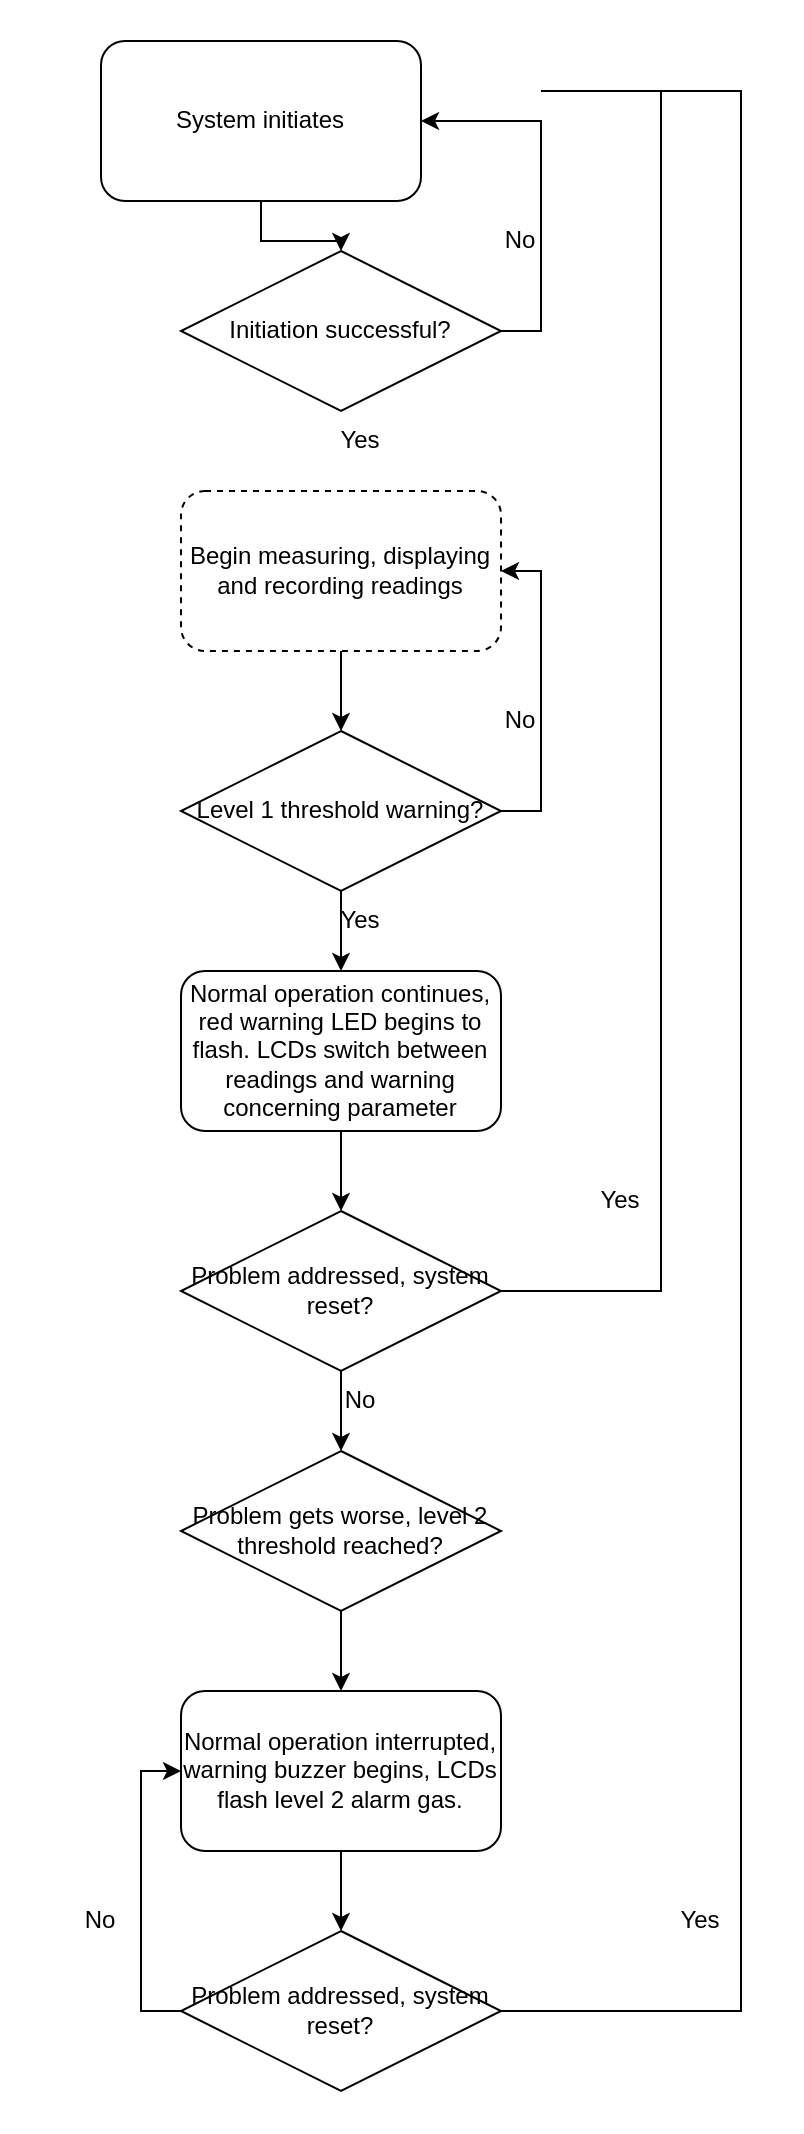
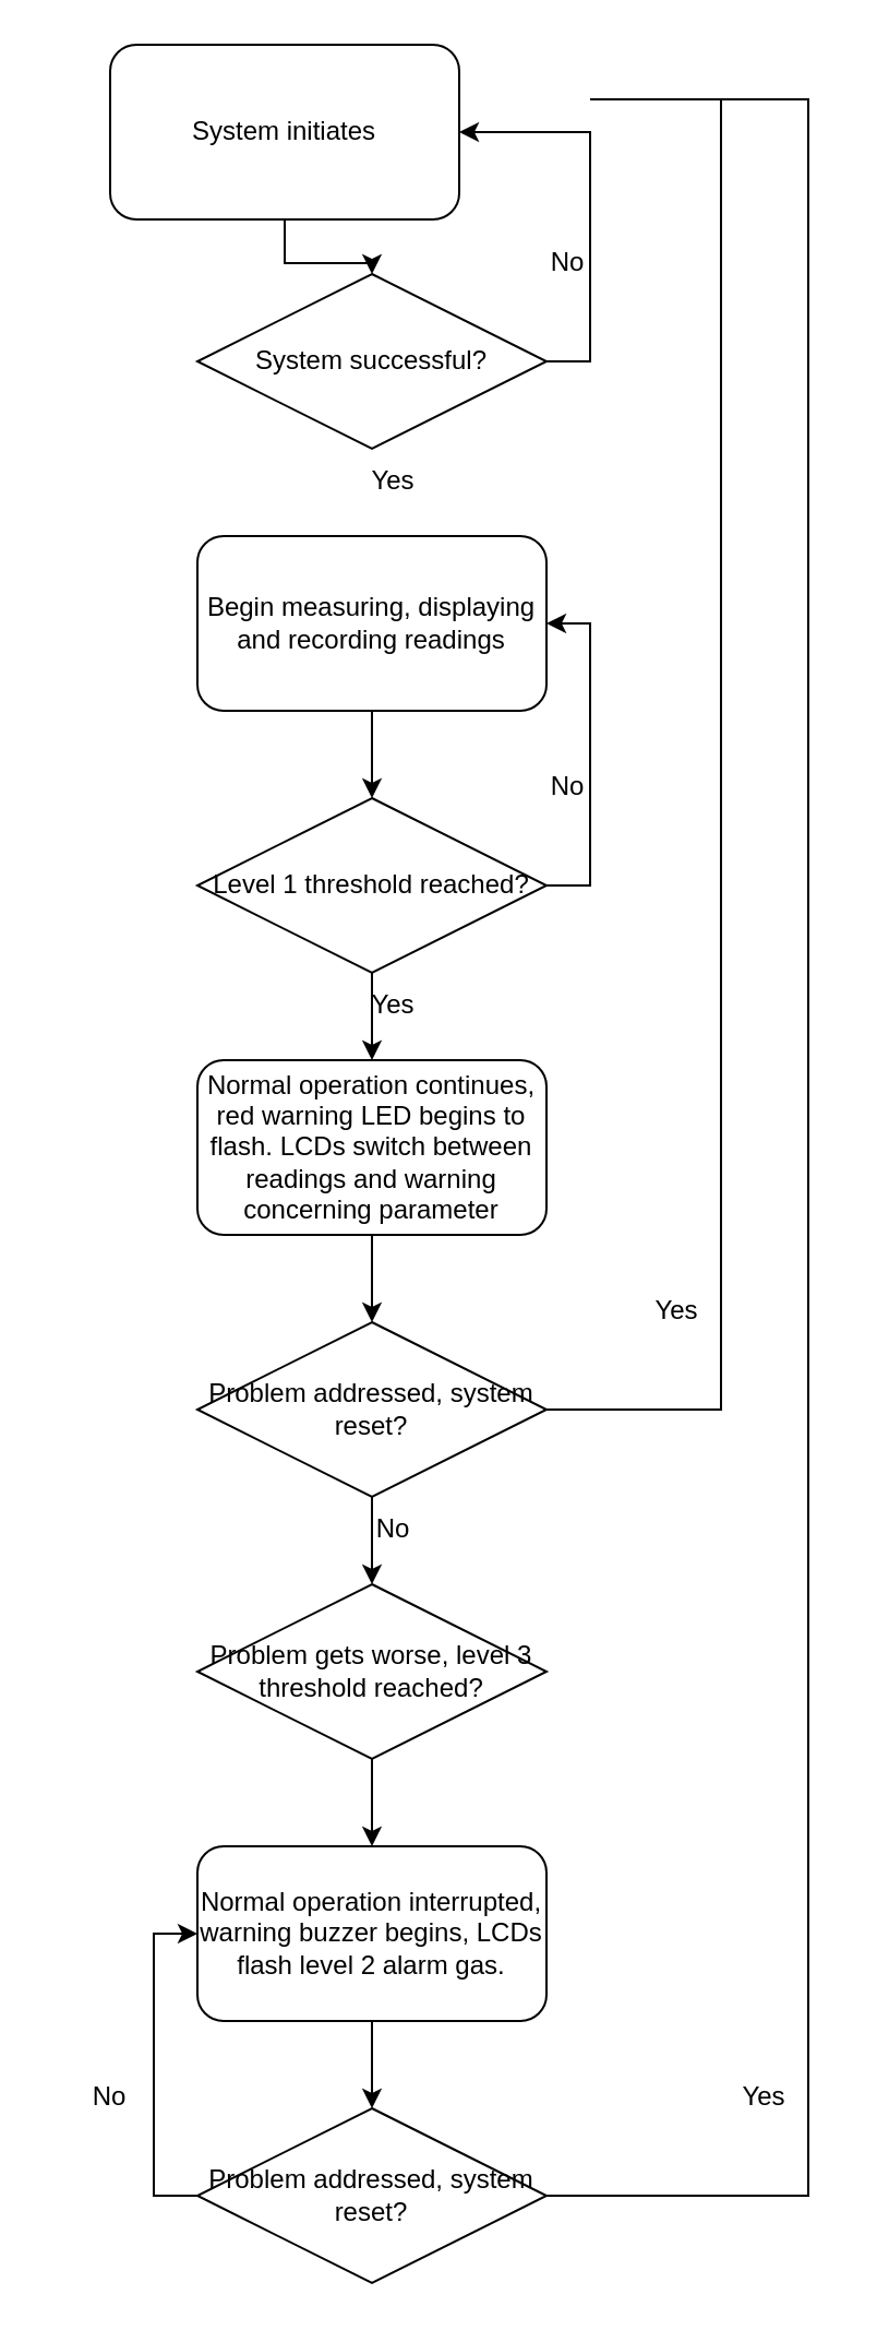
  <mxCell id="0" />
  <mxCell id="1" parent="0" />
  <mxCell id="2" style="edgeStyle=orthogonalEdgeStyle;rounded=0;orthogonalLoop=1;jettySize=auto;html=1;exitX=0.5;exitY=1;exitDx=0;exitDy=0;entryX=0.5;entryY=0;entryDx=0;entryDy=0;" edge="1" parent="1" source="3" target="5"><mxGeometry relative="1" as="geometry" /></mxCell>
  <mxCell id="3" value="System initiates" style="rounded=1;whiteSpace=wrap;html=1;" vertex="1" parent="1"><mxGeometry x="50" y="20" width="160" height="80" as="geometry" /></mxCell>
  <mxCell id="4" style="edgeStyle=orthogonalEdgeStyle;rounded=0;orthogonalLoop=1;jettySize=auto;html=1;exitX=1;exitY=0.5;exitDx=0;exitDy=0;entryX=1;entryY=0.5;entryDx=0;entryDy=0;" edge="1" parent="1" source="5" target="3"><mxGeometry relative="1" as="geometry" /></mxCell>
- <mxCell id="5" value="Initiation successful?" style="rhombus;whiteSpace=wrap;html=1;" vertex="1" parent="1"><mxGeometry x="90" y="125" width="160" height="80" as="geometry" /></mxCell>
+ <mxCell id="5" value="System successful?" style="rhombus;whiteSpace=wrap;html=1;" vertex="1" parent="1"><mxGeometry x="90" y="125" width="160" height="80" as="geometry" /></mxCell>
  <mxCell id="6" value="No" style="text;html=1;align=center;verticalAlign=middle;whiteSpace=wrap;rounded=0;" vertex="1" parent="1"><mxGeometry x="230" y="105" width="60" height="30" as="geometry" /></mxCell>
  <mxCell id="7" style="edgeStyle=orthogonalEdgeStyle;rounded=0;orthogonalLoop=1;jettySize=auto;html=1;exitX=0.5;exitY=1;exitDx=0;exitDy=0;entryX=0.5;entryY=0;entryDx=0;entryDy=0;" edge="1" parent="1" source="8" target="11"><mxGeometry relative="1" as="geometry" /></mxCell>
- <mxCell id="8" value="Begin measuring, displaying and recording readings" style="rounded=1;whiteSpace=wrap;html=1;dashed=1;" vertex="1" parent="1"><mxGeometry x="90" y="245" width="160" height="80" as="geometry" /></mxCell>
+ <mxCell id="8" value="Begin measuring, displaying and recording readings" style="rounded=1;whiteSpace=wrap;html=1;" vertex="1" parent="1"><mxGeometry x="90" y="245" width="160" height="80" as="geometry" /></mxCell>
  <mxCell id="9" style="edgeStyle=orthogonalEdgeStyle;rounded=0;orthogonalLoop=1;jettySize=auto;html=1;exitX=1;exitY=0.5;exitDx=0;exitDy=0;entryX=1;entryY=0.5;entryDx=0;entryDy=0;" edge="1" parent="1" source="11" target="8"><mxGeometry relative="1" as="geometry" /></mxCell>
  <mxCell id="10" style="edgeStyle=orthogonalEdgeStyle;rounded=0;orthogonalLoop=1;jettySize=auto;html=1;exitX=0.5;exitY=1;exitDx=0;exitDy=0;entryX=0.5;entryY=0;entryDx=0;entryDy=0;" edge="1" parent="1" source="11" target="16"><mxGeometry relative="1" as="geometry" /></mxCell>
- <mxCell id="11" value="Level 1 threshold warning?" style="rhombus;whiteSpace=wrap;html=1;" vertex="1" parent="1"><mxGeometry x="90" y="365" width="160" height="80" as="geometry" /></mxCell>
+ <mxCell id="11" value="Level 1 threshold reached?" style="rhombus;whiteSpace=wrap;html=1;" vertex="1" parent="1"><mxGeometry x="90" y="365" width="160" height="80" as="geometry" /></mxCell>
  <mxCell id="12" value="No" style="text;html=1;align=center;verticalAlign=middle;whiteSpace=wrap;rounded=0;" vertex="1" parent="1"><mxGeometry x="230" y="345" width="60" height="30" as="geometry" /></mxCell>
  <mxCell id="13" value="Yes" style="text;html=1;align=center;verticalAlign=middle;whiteSpace=wrap;rounded=0;" vertex="1" parent="1"><mxGeometry x="150" y="205" width="60" height="30" as="geometry" /></mxCell>
  <mxCell id="14" value="Yes" style="text;html=1;align=center;verticalAlign=middle;whiteSpace=wrap;rounded=0;" vertex="1" parent="1"><mxGeometry x="150" y="445" width="60" height="30" as="geometry" /></mxCell>
  <mxCell id="15" style="edgeStyle=orthogonalEdgeStyle;rounded=0;orthogonalLoop=1;jettySize=auto;html=1;exitX=0.5;exitY=1;exitDx=0;exitDy=0;entryX=0.5;entryY=0;entryDx=0;entryDy=0;" edge="1" parent="1" source="16" target="19"><mxGeometry relative="1" as="geometry" /></mxCell>
  <mxCell id="16" value="Normal operation continues, red warning LED begins to flash. LCDs switch between readings and warning concerning parameter" style="rounded=1;whiteSpace=wrap;html=1;" vertex="1" parent="1"><mxGeometry x="90" y="485" width="160" height="80" as="geometry" /></mxCell>
  <mxCell id="17" style="edgeStyle=orthogonalEdgeStyle;rounded=0;orthogonalLoop=1;jettySize=auto;html=1;exitX=1;exitY=0.5;exitDx=0;exitDy=0;" edge="1" parent="1" source="19"><mxGeometry relative="1" as="geometry"><mxPoint x="250.333" y="645" as="targetPoint" /></mxGeometry></mxCell>
  <mxCell id="18" style="edgeStyle=orthogonalEdgeStyle;rounded=0;orthogonalLoop=1;jettySize=auto;html=1;exitX=0.5;exitY=1;exitDx=0;exitDy=0;entryX=0.5;entryY=0;entryDx=0;entryDy=0;" edge="1" parent="1" source="19" target="23"><mxGeometry relative="1" as="geometry" /></mxCell>
  <mxCell id="19" value="Problem addressed, system reset?" style="rhombus;whiteSpace=wrap;html=1;" vertex="1" parent="1"><mxGeometry x="90" y="605" width="160" height="80" as="geometry" /></mxCell>
  <mxCell id="20" value="" style="endArrow=none;html=1;rounded=0;exitX=1;exitY=0.5;exitDx=0;exitDy=0;" edge="1" parent="1" source="19"><mxGeometry width="50" height="50" relative="1" as="geometry"><mxPoint x="520" y="375" as="sourcePoint" /><mxPoint x="270" y="45" as="targetPoint" /><Array as="points"><mxPoint x="330" y="645" /><mxPoint x="330" y="45" /></Array></mxGeometry></mxCell>
  <mxCell id="21" value="Yes" style="text;html=1;align=center;verticalAlign=middle;whiteSpace=wrap;rounded=0;" vertex="1" parent="1"><mxGeometry x="280" y="585" width="60" height="30" as="geometry" /></mxCell>
  <mxCell id="22" style="edgeStyle=orthogonalEdgeStyle;rounded=0;orthogonalLoop=1;jettySize=auto;html=1;exitX=0.5;exitY=1;exitDx=0;exitDy=0;entryX=0.5;entryY=0;entryDx=0;entryDy=0;" edge="1" parent="1" source="23" target="26"><mxGeometry relative="1" as="geometry" /></mxCell>
- <mxCell id="23" value="Problem gets worse, level 2 threshold reached?" style="rhombus;whiteSpace=wrap;html=1;" vertex="1" parent="1"><mxGeometry x="90" y="725" width="160" height="80" as="geometry" /></mxCell>
+ <mxCell id="23" value="Problem gets worse, level 3 threshold reached?" style="rhombus;whiteSpace=wrap;html=1;" vertex="1" parent="1"><mxGeometry x="90" y="725" width="160" height="80" as="geometry" /></mxCell>
  <mxCell id="24" value="No" style="text;html=1;align=center;verticalAlign=middle;whiteSpace=wrap;rounded=0;" vertex="1" parent="1"><mxGeometry x="150" y="685" width="60" height="30" as="geometry" /></mxCell>
  <mxCell id="25" style="edgeStyle=orthogonalEdgeStyle;rounded=0;orthogonalLoop=1;jettySize=auto;html=1;exitX=0.5;exitY=1;exitDx=0;exitDy=0;entryX=0.5;entryY=0;entryDx=0;entryDy=0;" edge="1" parent="1" source="26" target="28"><mxGeometry relative="1" as="geometry" /></mxCell>
  <mxCell id="26" value="Normal operation interrupted, warning buzzer begins, LCDs flash level 2 alarm gas." style="rounded=1;whiteSpace=wrap;html=1;" vertex="1" parent="1"><mxGeometry x="90" y="845" width="160" height="80" as="geometry" /></mxCell>
  <mxCell id="27" style="edgeStyle=orthogonalEdgeStyle;rounded=0;orthogonalLoop=1;jettySize=auto;html=1;exitX=0;exitY=0.5;exitDx=0;exitDy=0;entryX=0;entryY=0.5;entryDx=0;entryDy=0;" edge="1" parent="1" source="28" target="26"><mxGeometry relative="1" as="geometry" /></mxCell>
  <mxCell id="28" value="Problem addressed, system reset?" style="rhombus;whiteSpace=wrap;html=1;" vertex="1" parent="1"><mxGeometry x="90" y="965" width="160" height="80" as="geometry" /></mxCell>
  <mxCell id="29" value="" style="endArrow=none;html=1;rounded=0;exitX=1;exitY=0.5;exitDx=0;exitDy=0;" edge="1" parent="1" source="28"><mxGeometry width="50" height="50" relative="1" as="geometry"><mxPoint x="460" y="825" as="sourcePoint" /><mxPoint x="330" y="45" as="targetPoint" /><Array as="points"><mxPoint x="370" y="1005" /><mxPoint x="370" y="45" /></Array></mxGeometry></mxCell>
  <mxCell id="30" value="Yes" style="text;html=1;align=center;verticalAlign=middle;whiteSpace=wrap;rounded=0;" vertex="1" parent="1"><mxGeometry x="320" y="945" width="60" height="30" as="geometry" /></mxCell>
  <mxCell id="31" value="No" style="text;html=1;align=center;verticalAlign=middle;whiteSpace=wrap;rounded=0;" vertex="1" parent="1"><mxGeometry x="20" y="945" width="60" height="30" as="geometry" /></mxCell>
